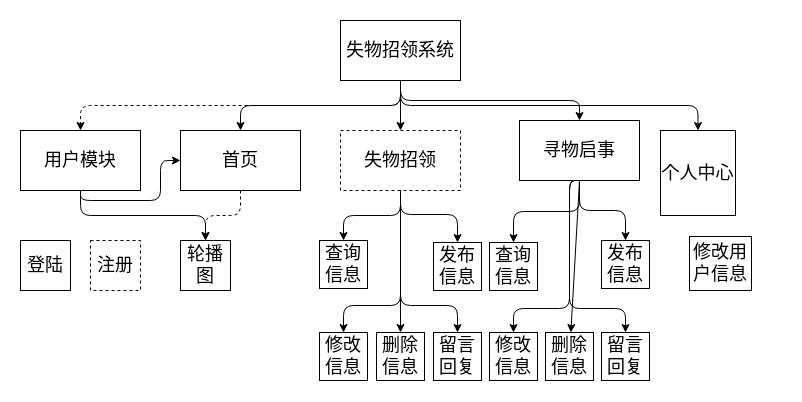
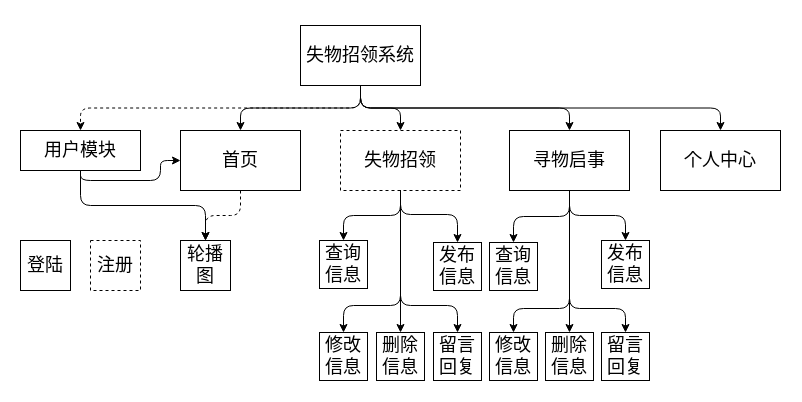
  <mxCell id="0" />
  <mxCell id="1" parent="0" />
  <mxCell id="2" style="edgeStyle=orthogonalEdgeStyle;html=1;exitX=0.5;exitY=1;exitDx=0;exitDy=0;entryX=0.5;entryY=0;entryDx=0;entryDy=0;elbow=vertical;fillColor=none;strokeColor=#000000;dashed=1;" parent="1" source="36" target="9" edge="1"><mxGeometry relative="1" as="geometry" /></mxCell>
  <mxCell id="3" style="edgeStyle=orthogonalEdgeStyle;html=1;exitX=0.5;exitY=1;exitDx=0;exitDy=0;entryX=0.5;entryY=0;entryDx=0;entryDy=0;elbow=vertical;fillColor=none;strokeColor=#000000;" parent="1" source="36" target="11" edge="1"><mxGeometry relative="1" as="geometry" /></mxCell>
  <mxCell id="4" style="edgeStyle=orthogonalEdgeStyle;html=1;exitX=0.5;exitY=1;exitDx=0;exitDy=0;entryX=0.5;entryY=0;entryDx=0;entryDy=0;elbow=vertical;fillColor=none;strokeColor=#000000;" parent="1" source="36" target="17" edge="1"><mxGeometry relative="1" as="geometry" /></mxCell>
  <mxCell id="5" style="edgeStyle=orthogonalEdgeStyle;html=1;exitX=0.5;exitY=1;exitDx=0;exitDy=0;elbow=vertical;fillColor=none;strokeColor=#000000;" parent="1" source="36" target="23" edge="1"><mxGeometry relative="1" as="geometry" /></mxCell>
  <mxCell id="6" style="edgeStyle=orthogonalEdgeStyle;html=1;exitX=0.5;exitY=1;exitDx=0;exitDy=0;entryX=0.5;entryY=0;entryDx=0;entryDy=0;elbow=vertical;fillColor=none;strokeColor=#000000;" parent="1" source="36" target="24" edge="1"><mxGeometry relative="1" as="geometry" /></mxCell>
  <mxCell id="7" style="edgeStyle=orthogonalEdgeStyle;html=1;exitX=0.5;exitY=1;exitDx=0;exitDy=0;elbow=vertical;fillColor=none;strokeColor=#000000;" parent="1" source="9" target="27" edge="1"><mxGeometry relative="1" as="geometry" /></mxCell>
  <mxCell id="8" style="edgeStyle=orthogonalEdgeStyle;html=1;exitX=0.5;exitY=1;exitDx=0;exitDy=0;elbow=vertical;fillColor=none;strokeColor=#000000;" parent="1" source="9" target="11" edge="1"><mxGeometry relative="1" as="geometry" /></mxCell>
- <mxCell id="9" value="&lt;font style=&quot;font-size: 18px;&quot; color=&quot;#000000&quot;&gt;用户模块&lt;/font&gt;" style="rounded=0;whiteSpace=wrap;html=1;fillColor=none;strokeColor=#000000;" parent="1" vertex="1"><mxGeometry x="20" y="130" width="120" height="60" as="geometry" /></mxCell>
+ <mxCell id="9" value="&lt;font style=&quot;font-size: 18px;&quot; color=&quot;#000000&quot;&gt;用户模块&lt;/font&gt;" style="rounded=0;whiteSpace=wrap;html=1;fillColor=none;strokeColor=#000000;" parent="1" vertex="1"><mxGeometry x="20" y="130" width="120" height="40" as="geometry" /></mxCell>
  <mxCell id="10" style="edgeStyle=orthogonalEdgeStyle;html=1;exitX=0.5;exitY=1;exitDx=0;exitDy=0;entryX=0.5;entryY=0;entryDx=0;entryDy=0;elbow=vertical;fillColor=none;strokeColor=#000000;dashed=1;" parent="1" source="11" target="27" edge="1"><mxGeometry relative="1" as="geometry" /></mxCell>
  <mxCell id="11" value="&lt;font style=&quot;font-size: 18px;&quot; color=&quot;#000000&quot;&gt;首页&lt;/font&gt;" style="rounded=0;whiteSpace=wrap;html=1;fillColor=none;strokeColor=#000000;" parent="1" vertex="1"><mxGeometry x="180" y="130" width="120" height="60" as="geometry" /></mxCell>
  <mxCell id="12" style="edgeStyle=none;html=1;exitX=0.5;exitY=1;exitDx=0;exitDy=0;entryX=0.5;entryY=0;entryDx=0;entryDy=0;strokeColor=#000000;fontSize=18;" edge="1" parent="1" source="17" target="37"><mxGeometry relative="1" as="geometry" /></mxCell>
  <mxCell id="13" style="edgeStyle=orthogonalEdgeStyle;html=1;exitX=0.5;exitY=1;exitDx=0;exitDy=0;entryX=0.5;entryY=0;entryDx=0;entryDy=0;strokeColor=#000000;fontSize=18;" edge="1" parent="1" source="17" target="39"><mxGeometry relative="1" as="geometry" /></mxCell>
  <mxCell id="14" style="edgeStyle=orthogonalEdgeStyle;html=1;exitX=0.5;exitY=1;exitDx=0;exitDy=0;entryX=0.5;entryY=0;entryDx=0;entryDy=0;strokeColor=#000000;fontSize=18;" edge="1" parent="1" source="17" target="28"><mxGeometry relative="1" as="geometry"><Array as="points"><mxPoint x="400" y="214" /><mxPoint x="457" y="214" /></Array></mxGeometry></mxCell>
  <mxCell id="15" style="edgeStyle=orthogonalEdgeStyle;html=1;exitX=0.5;exitY=1;exitDx=0;exitDy=0;entryX=0.5;entryY=0;entryDx=0;entryDy=0;strokeColor=#000000;fontSize=18;" edge="1" parent="1" source="17" target="29"><mxGeometry relative="1" as="geometry"><Array as="points"><mxPoint x="400" y="305" /><mxPoint x="343" y="305" /></Array></mxGeometry></mxCell>
  <mxCell id="16" style="edgeStyle=orthogonalEdgeStyle;html=1;exitX=0.5;exitY=1;exitDx=0;exitDy=0;strokeColor=#000000;fontSize=18;" edge="1" parent="1" source="17" target="30"><mxGeometry relative="1" as="geometry"><Array as="points"><mxPoint x="400" y="305" /><mxPoint x="457" y="305" /></Array></mxGeometry></mxCell>
  <mxCell id="17" value="&lt;font style=&quot;font-size: 18px;&quot; color=&quot;#000000&quot;&gt;失物招领&lt;/font&gt;" style="rounded=0;whiteSpace=wrap;html=1;fillColor=none;strokeColor=#000000;dashed=1;" parent="1" vertex="1"><mxGeometry x="340" y="130" width="120" height="60" as="geometry" /></mxCell>
  <mxCell id="18" style="edgeStyle=none;html=1;exitX=0.5;exitY=1;exitDx=0;exitDy=0;strokeColor=#000000;fontSize=18;" edge="1" parent="1" source="23" target="38"><mxGeometry relative="1" as="geometry" /></mxCell>
  <mxCell id="19" style="edgeStyle=orthogonalEdgeStyle;html=1;exitX=0.5;exitY=1;exitDx=0;exitDy=0;entryX=0.5;entryY=0;entryDx=0;entryDy=0;strokeColor=#000000;fontSize=18;" edge="1" parent="1" source="23" target="32"><mxGeometry relative="1" as="geometry" /></mxCell>
  <mxCell id="20" style="edgeStyle=orthogonalEdgeStyle;html=1;exitX=0.5;exitY=1;exitDx=0;exitDy=0;strokeColor=#000000;fontSize=18;" edge="1" parent="1" source="23" target="33"><mxGeometry relative="1" as="geometry" /></mxCell>
  <mxCell id="21" style="edgeStyle=orthogonalEdgeStyle;html=1;exitX=0.5;exitY=1;exitDx=0;exitDy=0;strokeColor=#000000;fontSize=18;" edge="1" parent="1" source="23" target="34"><mxGeometry relative="1" as="geometry"><Array as="points"><mxPoint x="569" y="308" /><mxPoint x="513" y="308" /></Array></mxGeometry></mxCell>
  <mxCell id="22" style="edgeStyle=orthogonalEdgeStyle;html=1;exitX=0.5;exitY=1;exitDx=0;exitDy=0;entryX=0.5;entryY=0;entryDx=0;entryDy=0;strokeColor=#000000;fontSize=18;" edge="1" parent="1" source="23" target="35"><mxGeometry relative="1" as="geometry"><Array as="points"><mxPoint x="569" y="308" /><mxPoint x="625" y="308" /></Array></mxGeometry></mxCell>
- <mxCell id="23" value="&lt;font style=&quot;font-size: 18px;&quot; color=&quot;#000000&quot;&gt;寻物启事&lt;/font&gt;" style="rounded=0;whiteSpace=wrap;html=1;fillColor=none;strokeColor=#000000;" parent="1" vertex="1"><mxGeometry x="519" y="120" width="120" height="60" as="geometry" /></mxCell>
- <mxCell id="24" value="&lt;font style=&quot;font-size: 18px;&quot; color=&quot;#000000&quot;&gt;个人中心&lt;/font&gt;" style="rounded=0;whiteSpace=wrap;html=1;fillColor=none;strokeColor=#000000;" parent="1" vertex="1"><mxGeometry x="660" y="130" width="75" height="85" as="geometry" /></mxCell>
+ <mxCell id="23" value="&lt;font style=&quot;font-size: 18px;&quot; color=&quot;#000000&quot;&gt;寻物启事&lt;/font&gt;" style="rounded=0;whiteSpace=wrap;html=1;fillColor=none;strokeColor=#000000;" parent="1" vertex="1"><mxGeometry x="509" y="130" width="120" height="60" as="geometry" /></mxCell>
+ <mxCell id="24" value="&lt;font style=&quot;font-size: 18px;&quot; color=&quot;#000000&quot;&gt;个人中心&lt;/font&gt;" style="rounded=0;whiteSpace=wrap;html=1;fillColor=none;strokeColor=#000000;" parent="1" vertex="1"><mxGeometry x="660" y="130" width="120" height="60" as="geometry" /></mxCell>
  <mxCell id="25" value="&lt;font style=&quot;font-size: 18px;&quot; color=&quot;#000000&quot;&gt;登陆&lt;/font&gt;" style="rounded=0;whiteSpace=wrap;html=1;fillColor=none;strokeColor=#000000;" parent="1" vertex="1"><mxGeometry x="20" y="240" width="50" height="50" as="geometry" /></mxCell>
  <mxCell id="26" value="&lt;font style=&quot;font-size: 18px;&quot; color=&quot;#000000&quot;&gt;注册&lt;/font&gt;" style="rounded=0;whiteSpace=wrap;html=1;fillColor=none;strokeColor=#000000;dashed=1;" parent="1" vertex="1"><mxGeometry x="90" y="240" width="50" height="50" as="geometry" /></mxCell>
  <mxCell id="27" value="&lt;font style=&quot;font-size: 18px;&quot; color=&quot;#000000&quot;&gt;轮播图&lt;/font&gt;" style="rounded=0;whiteSpace=wrap;html=1;fillColor=none;strokeColor=#000000;" parent="1" vertex="1"><mxGeometry x="180" y="240" width="50" height="50" as="geometry" /></mxCell>
  <mxCell id="28" value="&lt;font style=&quot;font-size: 18px;&quot; color=&quot;#000000&quot;&gt;发布&lt;br&gt;信息&lt;/font&gt;" style="rounded=0;whiteSpace=wrap;html=1;fillColor=none;strokeColor=#000000;" parent="1" vertex="1"><mxGeometry x="433" y="242" width="48" height="48" as="geometry" /></mxCell>
  <mxCell id="29" value="&lt;font style=&quot;font-size: 18px;&quot; color=&quot;#000000&quot;&gt;修改&lt;br&gt;信息&lt;/font&gt;" style="rounded=0;whiteSpace=wrap;html=1;fillColor=none;strokeColor=#000000;" parent="1" vertex="1"><mxGeometry x="319" y="332" width="48" height="48" as="geometry" /></mxCell>
  <mxCell id="30" value="&lt;font color=&quot;#000000&quot;&gt;&lt;font style=&quot;font-size: 18px;&quot;&gt;留言&lt;br&gt;回复&lt;/font&gt;&lt;br&gt;&lt;/font&gt;" style="rounded=0;whiteSpace=wrap;html=1;fillColor=none;strokeColor=#000000;" parent="1" vertex="1"><mxGeometry x="433" y="332" width="48" height="48" as="geometry" /></mxCell>
- <mxCell id="31" value="&lt;font style=&quot;font-size: 18px;&quot; color=&quot;#000000&quot;&gt;修改用户信息&lt;/font&gt;" style="rounded=0;whiteSpace=wrap;html=1;fillColor=none;strokeColor=#000000;" parent="1" vertex="1"><mxGeometry x="689" y="236" width="62" height="54" as="geometry" /></mxCell>
  <mxCell id="32" value="&lt;font style=&quot;font-size: 18px;&quot; color=&quot;#000000&quot;&gt;查询&lt;br&gt;信息&lt;/font&gt;" style="rounded=0;whiteSpace=wrap;html=1;fillColor=none;strokeColor=#000000;" parent="1" vertex="1"><mxGeometry x="489" y="242" width="48" height="48" as="geometry" /></mxCell>
  <mxCell id="33" value="&lt;font style=&quot;font-size: 18px;&quot; color=&quot;#000000&quot;&gt;发布&lt;br&gt;信息&lt;/font&gt;" style="rounded=0;whiteSpace=wrap;html=1;fillColor=none;strokeColor=#000000;" parent="1" vertex="1"><mxGeometry x="601" y="240" width="48" height="48" as="geometry" /></mxCell>
  <mxCell id="34" value="&lt;font style=&quot;font-size: 18px;&quot; color=&quot;#000000&quot;&gt;修改&lt;br&gt;信息&lt;/font&gt;" style="rounded=0;whiteSpace=wrap;html=1;fillColor=none;strokeColor=#000000;" parent="1" vertex="1"><mxGeometry x="489" y="332" width="48" height="48" as="geometry" /></mxCell>
  <mxCell id="35" value="&lt;font style=&quot;font-size: 18px;&quot; color=&quot;#000000&quot;&gt;留言&lt;br&gt;回复&lt;/font&gt;" style="rounded=0;whiteSpace=wrap;html=1;fillColor=none;strokeColor=#000000;" parent="1" vertex="1"><mxGeometry x="601" y="332" width="48" height="48" as="geometry" /></mxCell>
- <mxCell id="36" value="&lt;font style=&quot;font-size: 18px;&quot; color=&quot;#000000&quot;&gt;失物招领系统&lt;/font&gt;" style="rounded=0;whiteSpace=wrap;html=1;strokeColor=#000000;fillColor=none;" parent="1" vertex="1"><mxGeometry x="340" y="20" width="120" height="60" as="geometry" /></mxCell>
+ <mxCell id="36" value="&lt;font style=&quot;font-size: 18px;&quot; color=&quot;#000000&quot;&gt;失物招领系统&lt;/font&gt;" style="rounded=0;whiteSpace=wrap;html=1;strokeColor=#000000;fillColor=none;" parent="1" vertex="1"><mxGeometry x="300" y="25" width="120" height="60" as="geometry" /></mxCell>
  <mxCell id="37" value="&lt;font style=&quot;font-size: 18px;&quot; color=&quot;#000000&quot;&gt;删除&lt;br&gt;信息&lt;/font&gt;" style="rounded=0;whiteSpace=wrap;html=1;fillColor=none;strokeColor=#000000;" vertex="1" parent="1"><mxGeometry x="376" y="332" width="48" height="48" as="geometry" /></mxCell>
  <mxCell id="38" value="&lt;font style=&quot;font-size: 18px;&quot; color=&quot;#000000&quot;&gt;删除&lt;br&gt;信息&lt;/font&gt;" style="rounded=0;whiteSpace=wrap;html=1;fillColor=none;strokeColor=#000000;" vertex="1" parent="1"><mxGeometry x="545" y="332" width="48" height="48" as="geometry" /></mxCell>
  <mxCell id="39" value="&lt;font style=&quot;font-size: 18px;&quot; color=&quot;#000000&quot;&gt;查询&lt;br&gt;信息&lt;/font&gt;" style="rounded=0;whiteSpace=wrap;html=1;fillColor=none;strokeColor=#000000;" vertex="1" parent="1"><mxGeometry x="319" y="240" width="48" height="48" as="geometry" /></mxCell>
